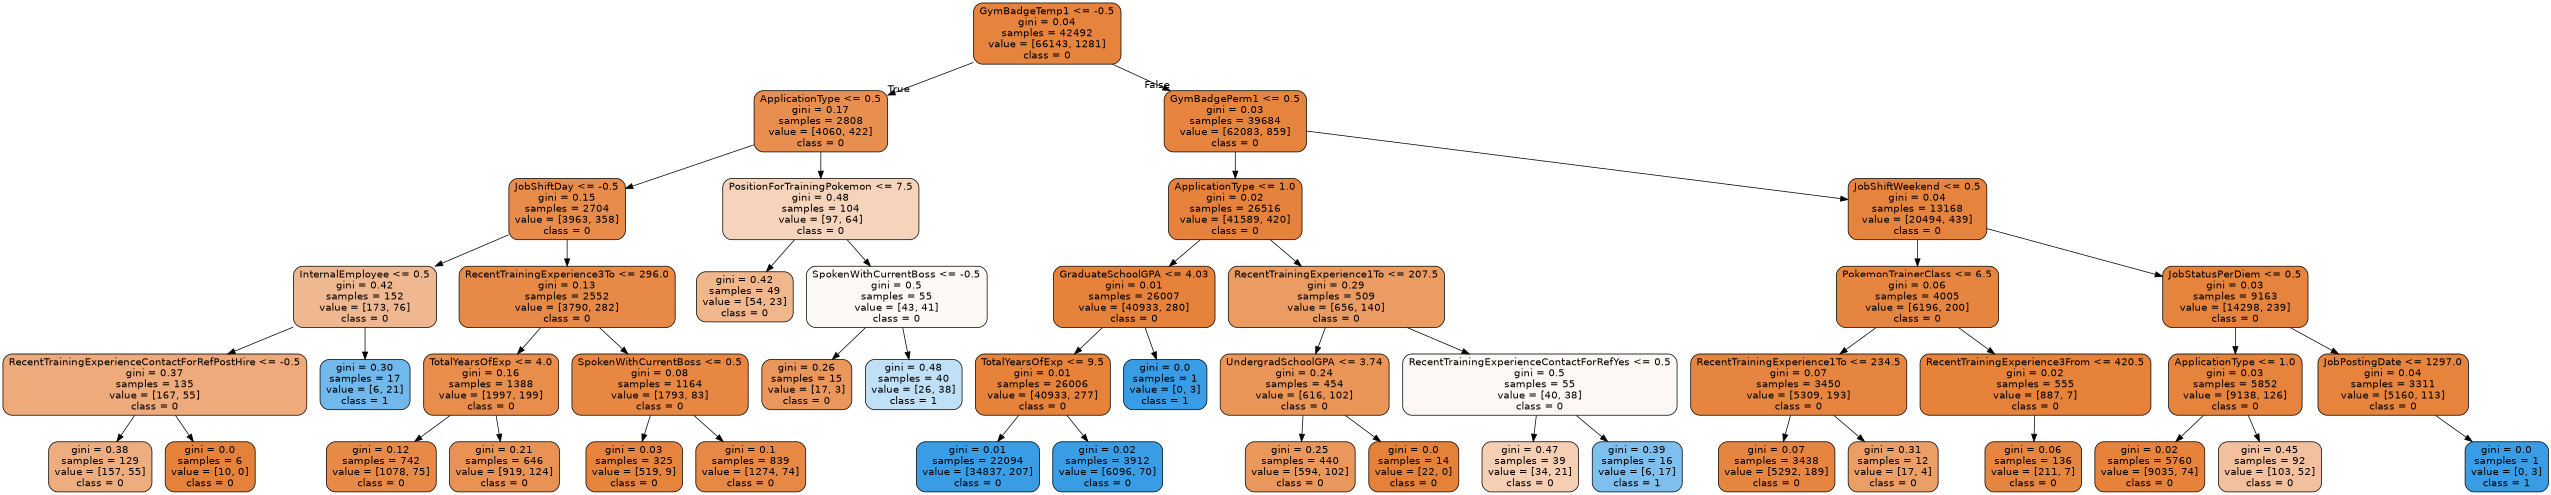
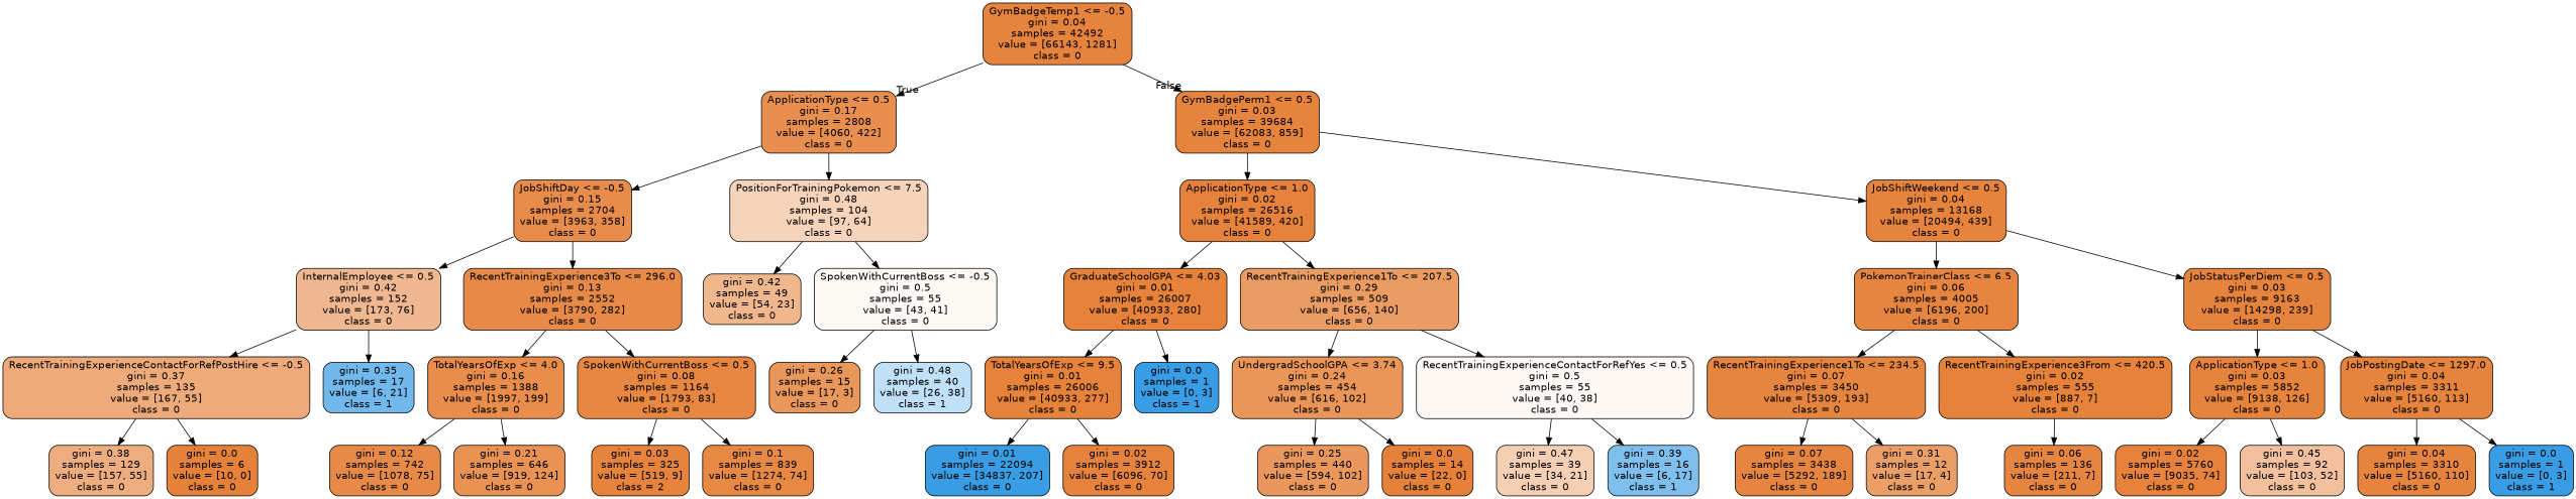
  digraph {
    node [color=black fillcolor="#e58139fb" fontname=helvetica shape=box style="filled, rounded"]
    edge [fontname=helvetica]
    n1 [fillcolor="#e58139fa" label="GymBadgeTemp1 <= -0.5\ngini = 0.04\nsamples = 42492\nvalue = [66143, 1281]\nclass = 0"]
    n2 [fillcolor="#e58139e4" label="ApplicationType <= 0.5\ngini = 0.17\nsamples = 2808\nvalue = [4060, 422]\nclass = 0"]
    n3 [label="GymBadgePerm1 <= 0.5\ngini = 0.03\nsamples = 39684\nvalue = [62083, 859]\nclass = 0"]
    n4 [fillcolor="#e58139e8" label="JobShiftDay <= -0.5\ngini = 0.15\nsamples = 2704\nvalue = [3963, 358]\nclass = 0"]
    n5 [fillcolor="#e5813957" label="PositionForTrainingPokemon <= 7.5\ngini = 0.48\nsamples = 104\nvalue = [97, 64]\nclass = 0"]
    n6 [fillcolor="#e58139fc" label="ApplicationType <= 1.0\ngini = 0.02\nsamples = 26516\nvalue = [41589, 420]\nclass = 0"]
    n7 [fillcolor="#e58139fa" label="JobShiftWeekend <= 0.5\ngini = 0.04\nsamples = 13168\nvalue = [20494, 439]\nclass = 0"]
    n8 [fillcolor="#e581398f" label="InternalEmployee <= 0.5\ngini = 0.42\nsamples = 152\nvalue = [173, 76]\nclass = 0"]
    n9 [fillcolor="#e58139ec" label="RecentTrainingExperience3To <= 296.0\ngini = 0.13\nsamples = 2552\nvalue = [3790, 282]\nclass = 0"]
    n10 [fillcolor="#e5813992" label="gini = 0.42\nsamples = 49\nvalue = [54, 23]\nclass = 0"]
    n11 [fillcolor="#e581390c" label="SpokenWithCurrentBoss <= -0.5\ngini = 0.5\nsamples = 55\nvalue = [43, 41]\nclass = 0"]
    n12 [fillcolor="#e58139ab" label="RecentTrainingExperienceContactForRefPostHire <= -0.5\ngini = 0.37\nsamples = 135\nvalue = [167, 55]\nclass = 0"]
-   n13 [fillcolor="#399de5b6" label="gini = 0.30\nsamples = 17\nvalue = [6, 21]\nclass = 1"]
+   n13 [fillcolor="#399de5b6" label="gini = 0.35\nsamples = 17\nvalue = [6, 21]\nclass = 1"]
    n14 [fillcolor="#e58139e6" label="TotalYearsOfExp <= 4.0\ngini = 0.16\nsamples = 1388\nvalue = [1997, 199]\nclass = 0"]
    n15 [fillcolor="#e58139f3" label="SpokenWithCurrentBoss <= 0.5\ngini = 0.08\nsamples = 1164\nvalue = [1793, 83]\nclass = 0"]
    n16 [fillcolor="#e58139a6" label="gini = 0.38\nsamples = 129\nvalue = [157, 55]\nclass = 0"]
    n17 [fillcolor="#e58139ff" label="gini = 0.0\nsamples = 6\nvalue = [10, 0]\nclass = 0"]
    n18 [fillcolor="#e58139ed" label="gini = 0.12\nsamples = 742\nvalue = [1078, 75]\nclass = 0"]
    n19 [fillcolor="#e58139dd" label="gini = 0.21\nsamples = 646\nvalue = [919, 124]\nclass = 0"]
-   n20 [label="gini = 0.03\nsamples = 325\nvalue = [519, 9]\nclass = 0"]
+   n20 [label="gini = 0.03\nsamples = 325\nvalue = [519, 9]\nclass = 2"]
    n21 [fillcolor="#e58139f0" label="gini = 0.1\nsamples = 839\nvalue = [1274, 74]\nclass = 0"]
    n22 [fillcolor="#e58139d2" label="gini = 0.26\nsamples = 15\nvalue = [17, 3]\nclass = 0"]
    n23 [fillcolor="#399de551" label="gini = 0.48\nsamples = 40\nvalue = [26, 38]\nclass = 1"]
    n24 [fillcolor="#e58139fd" label="GraduateSchoolGPA <= 4.03\ngini = 0.01\nsamples = 26007\nvalue = [40933, 280]\nclass = 0"]
    n25 [fillcolor="#e58139c9" label="RecentTrainingExperience1To <= 207.5\ngini = 0.29\nsamples = 509\nvalue = [656, 140]\nclass = 0"]
    n26 [fillcolor="#e58139f7" label="PokemonTrainerClass <= 6.5\ngini = 0.06\nsamples = 4005\nvalue = [6196, 200]\nclass = 0"]
    n27 [label="JobStatusPerDiem <= 0.5\ngini = 0.03\nsamples = 9163\nvalue = [14298, 239]\nclass = 0"]
    n28 [fillcolor="#e58139fd" label="TotalYearsOfExp <= 9.5\ngini = 0.01\nsamples = 26006\nvalue = [40933, 277]\nclass = 0"]
    n29 [fillcolor="#399de5ff" label="gini = 0.0\nsamples = 1\nvalue = [0, 3]\nclass = 1"]
    n30 [fillcolor="#e58139d5" label="UndergradSchoolGPA <= 3.74\ngini = 0.24\nsamples = 454\nvalue = [616, 102]\nclass = 0"]
    n31 [fillcolor="#e581390d" label="RecentTrainingExperienceContactForRefYes <= 0.5\ngini = 0.5\nsamples = 55\nvalue = [40, 38]\nclass = 0"]
    n32 [fillcolor="#399de5ff" label="gini = 0.01\nsamples = 22094\nvalue = [34837, 207]\nclass = 0"]
-   n33 [fillcolor="#399de5ff" label="gini = 0.02\nsamples = 3912\nvalue = [6096, 70]\nclass = 0"]
+   n33 [fillcolor="#e58139fc" label="gini = 0.02\nsamples = 3912\nvalue = [6096, 70]\nclass = 0"]
    n34 [fillcolor="#e58139d3" label="gini = 0.25\nsamples = 440\nvalue = [594, 102]\nclass = 0"]
    n35 [fillcolor="#e58139ff" label="gini = 0.0\nsamples = 14\nvalue = [22, 0]\nclass = 0"]
    n36 [fillcolor="#e5813961" label="gini = 0.47\nsamples = 39\nvalue = [34, 21]\nclass = 0"]
    n37 [fillcolor="#399de5a5" label="gini = 0.39\nsamples = 16\nvalue = [6, 17]\nclass = 1"]
    n38 [fillcolor="#e58139f6" label="RecentTrainingExperience1To <= 234.5\ngini = 0.07\nsamples = 3450\nvalue = [5309, 193]\nclass = 0"]
    n39 [fillcolor="#e58139fd" label="RecentTrainingExperience3From <= 420.5\ngini = 0.02\nsamples = 555\nvalue = [887, 7]\nclass = 0"]
    n40 [label="ApplicationType <= 1.0\ngini = 0.03\nsamples = 5852\nvalue = [9138, 126]\nclass = 0"]
    n41 [fillcolor="#e58139f9" label="JobPostingDate <= 1297.0\ngini = 0.04\nsamples = 3311\nvalue = [5160, 113]\nclass = 0"]
    n42 [fillcolor="#e58139f6" label="gini = 0.07\nsamples = 3438\nvalue = [5292, 189]\nclass = 0"]
    n43 [fillcolor="#e58139c3" label="gini = 0.31\nsamples = 12\nvalue = [17, 4]\nclass = 0"]
    n44 [fillcolor="#e58139f7" label="gini = 0.06\nsamples = 136\nvalue = [211, 7]\nclass = 0"]
    n45 [fillcolor="#e58139fd" label="gini = 0.02\nsamples = 5760\nvalue = [9035, 74]\nclass = 0"]
    n46 [fillcolor="#e581397e" label="gini = 0.45\nsamples = 92\nvalue = [103, 52]\nclass = 0"]
+   n47 [fillcolor="#e58139fa" label="gini = 0.04\nsamples = 3310\nvalue = [5160, 110]\nclass = 0"]
    n48 [fillcolor="#399de5ff" label="gini = 0.0\nsamples = 1\nvalue = [0, 3]\nclass = 1"]
    n1 -> n2 [headlabel=True labelangle=45 labeldistance=2.5]
    n1 -> n3 [headlabel=False labelangle=-45 labeldistance=2.5]
    n2 -> n4
    n2 -> n5
    n3 -> n6
    n3 -> n7
    n4 -> n8
    n4 -> n9
    n5 -> n10
    n5 -> n11
    n6 -> n24
    n6 -> n25
    n7 -> n26
    n7 -> n27
    n8 -> n12
    n8 -> n13
    n9 -> n14
    n9 -> n15
    n11 -> n22
    n11 -> n23
    n12 -> n16
    n12 -> n17
    n14 -> n18
    n14 -> n19
    n15 -> n20
    n15 -> n21
    n24 -> n28
    n24 -> n29
    n25 -> n30
    n25 -> n31
    n26 -> n38
    n26 -> n39
    n27 -> n40
    n27 -> n41
    n28 -> n32
    n28 -> n33
    n30 -> n34
    n30 -> n35
    n31 -> n36
    n31 -> n37
    n38 -> n42
    n38 -> n43
    n39 -> n44
    n40 -> n45
    n40 -> n46
+   n41 -> n47
    n41 -> n48
  }
